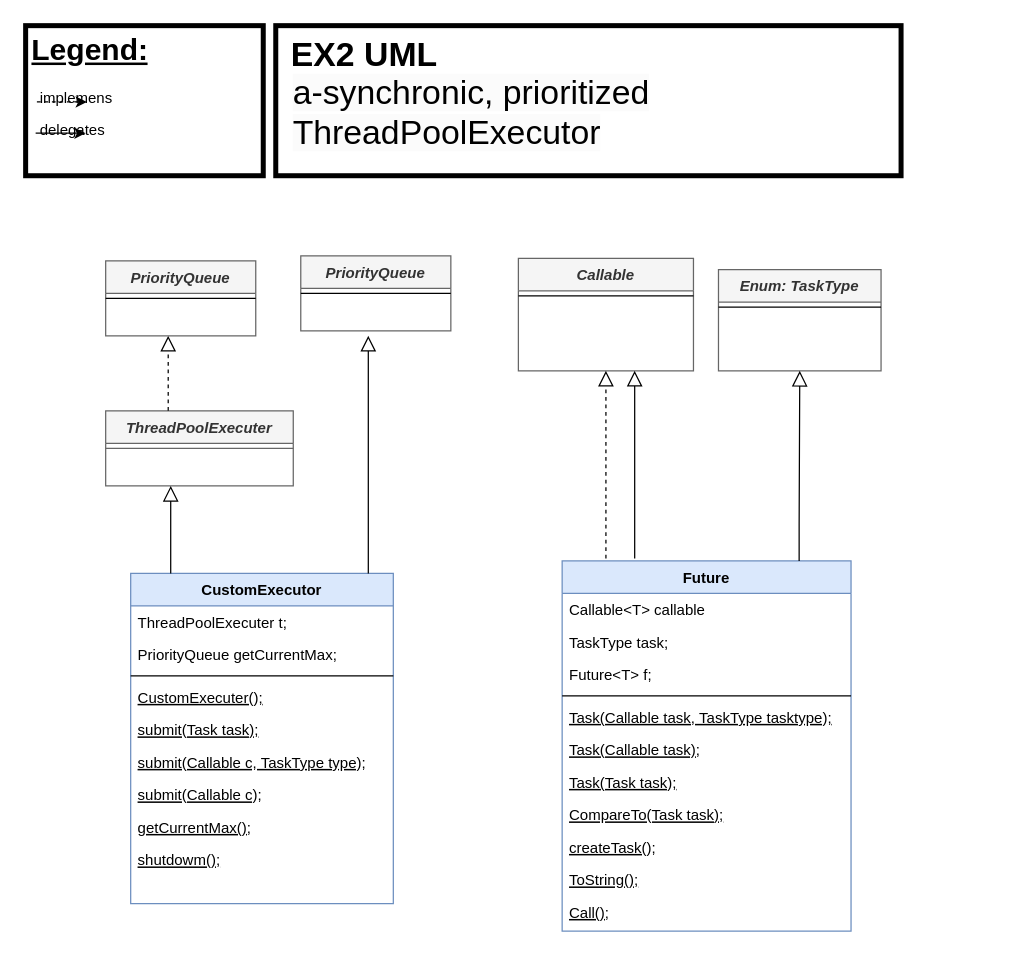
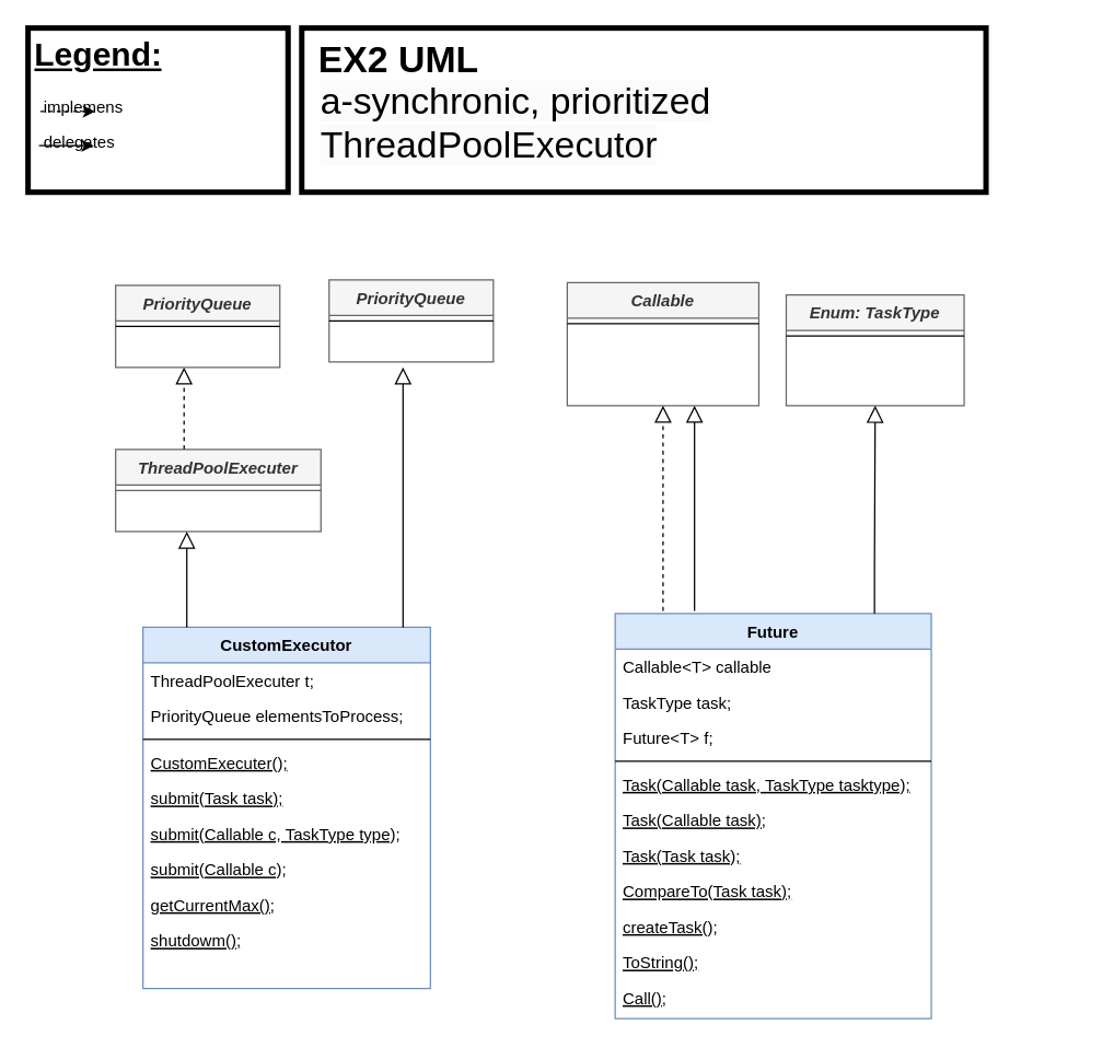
  <mxCell id="0" />
  <mxCell id="1" parent="0" />
  <mxCell id="2" value="ThreadPoolExecuter" style="swimlane;fontStyle=3;align=center;verticalAlign=top;childLayout=stackLayout;horizontal=1;startSize=26;horizontalStack=0;resizeParent=1;resizeLast=0;collapsible=1;marginBottom=0;rounded=0;shadow=0;strokeWidth=1;fillColor=#f5f5f5;fontColor=#333333;strokeColor=#666666;" parent="1" vertex="1"><mxGeometry x="84" y="328" width="150" height="60" as="geometry"><mxRectangle x="230" y="140" width="160" height="26" as="alternateBounds" /></mxGeometry></mxCell>
  <mxCell id="3" value="" style="line;html=1;strokeWidth=1;align=left;verticalAlign=middle;spacingTop=-1;spacingLeft=3;spacingRight=3;rotatable=0;labelPosition=right;points=[];portConstraint=eastwest;fillColor=#f5f5f5;fontColor=#333333;strokeColor=#666666;" parent="2" vertex="1"><mxGeometry y="26" width="150" height="8" as="geometry" /></mxCell>
  <mxCell id="4" value="CustomExecutor" style="swimlane;fontStyle=1;align=center;verticalAlign=top;childLayout=stackLayout;horizontal=1;startSize=26;horizontalStack=0;resizeParent=1;resizeLast=0;collapsible=1;marginBottom=0;rounded=0;shadow=0;strokeWidth=1;fillColor=#dae8fc;strokeColor=#6c8ebf;" parent="1" vertex="1"><mxGeometry x="104" y="458" width="210" height="264" as="geometry"><mxRectangle x="130" y="380" width="160" height="26" as="alternateBounds" /></mxGeometry></mxCell>
  <mxCell id="5" value="ThreadPoolExecuter t;" style="text;align=left;verticalAlign=top;spacingLeft=4;spacingRight=4;overflow=hidden;rotatable=0;points=[[0,0.5],[1,0.5]];portConstraint=eastwest;" parent="4" vertex="1"><mxGeometry y="26" width="210" height="26" as="geometry" /></mxCell>
- <mxCell id="6" value="PriorityQueue getCurrentMax;" style="text;align=left;verticalAlign=top;spacingLeft=4;spacingRight=4;overflow=hidden;rotatable=0;points=[[0,0.5],[1,0.5]];portConstraint=eastwest;rounded=0;shadow=0;html=0;" parent="4" vertex="1"><mxGeometry y="52" width="210" height="26" as="geometry" /></mxCell>
+ <mxCell id="6" value="PriorityQueue elementsToProcess;" style="text;align=left;verticalAlign=top;spacingLeft=4;spacingRight=4;overflow=hidden;rotatable=0;points=[[0,0.5],[1,0.5]];portConstraint=eastwest;rounded=0;shadow=0;html=0;" parent="4" vertex="1"><mxGeometry y="52" width="210" height="26" as="geometry" /></mxCell>
  <mxCell id="7" value="" style="line;html=1;strokeWidth=1;align=left;verticalAlign=middle;spacingTop=-1;spacingLeft=3;spacingRight=3;rotatable=0;labelPosition=right;points=[];portConstraint=eastwest;" parent="4" vertex="1"><mxGeometry y="78" width="210" height="8" as="geometry" /></mxCell>
  <mxCell id="8" value="CustomExecuter();" style="text;align=left;verticalAlign=top;spacingLeft=4;spacingRight=4;overflow=hidden;rotatable=0;points=[[0,0.5],[1,0.5]];portConstraint=eastwest;fontStyle=4" vertex="1" parent="4"><mxGeometry y="86" width="210" height="26" as="geometry" /></mxCell>
  <mxCell id="9" value="submit(Task task);" style="text;align=left;verticalAlign=top;spacingLeft=4;spacingRight=4;overflow=hidden;rotatable=0;points=[[0,0.5],[1,0.5]];portConstraint=eastwest;fontStyle=4" parent="4" vertex="1"><mxGeometry y="112" width="210" height="26" as="geometry" /></mxCell>
  <mxCell id="10" value="submit(Callable c, TaskType type);&#10;&#10;" style="text;align=left;verticalAlign=top;spacingLeft=4;spacingRight=4;overflow=hidden;rotatable=0;points=[[0,0.5],[1,0.5]];portConstraint=eastwest;fontStyle=4" parent="4" vertex="1"><mxGeometry y="138" width="210" height="26" as="geometry" /></mxCell>
  <mxCell id="11" value="submit(Callable c);&#10;&#10;" style="text;align=left;verticalAlign=top;spacingLeft=4;spacingRight=4;overflow=hidden;rotatable=0;points=[[0,0.5],[1,0.5]];portConstraint=eastwest;fontStyle=4" vertex="1" parent="4"><mxGeometry y="164" width="210" height="26" as="geometry" /></mxCell>
  <mxCell id="12" value="getCurrentMax();" style="text;align=left;verticalAlign=top;spacingLeft=4;spacingRight=4;overflow=hidden;rotatable=0;points=[[0,0.5],[1,0.5]];portConstraint=eastwest;fontStyle=4" vertex="1" parent="4"><mxGeometry y="190" width="210" height="26" as="geometry" /></mxCell>
  <mxCell id="13" value="shutdowm();" style="text;align=left;verticalAlign=top;spacingLeft=4;spacingRight=4;overflow=hidden;rotatable=0;points=[[0,0.5],[1,0.5]];portConstraint=eastwest;fontStyle=4" vertex="1" parent="4"><mxGeometry y="216" width="210" height="26" as="geometry" /></mxCell>
  <mxCell id="14" value="" style="endArrow=block;endSize=10;endFill=0;shadow=0;strokeWidth=1;rounded=0;edgeStyle=elbowEdgeStyle;elbow=vertical;" parent="1" edge="1"><mxGeometry width="160" relative="1" as="geometry"><mxPoint x="136" y="458" as="sourcePoint" /><mxPoint x="136" y="388" as="targetPoint" /><Array as="points"><mxPoint x="136" y="428" /><mxPoint x="126" y="438" /></Array></mxGeometry></mxCell>
  <mxCell id="15" value="Callable" style="swimlane;fontStyle=3;align=center;verticalAlign=top;childLayout=stackLayout;horizontal=1;startSize=26;horizontalStack=0;resizeParent=1;resizeLast=0;collapsible=1;marginBottom=0;rounded=0;shadow=0;strokeWidth=1;fillColor=#f5f5f5;fontColor=#333333;strokeColor=#666666;" vertex="1" parent="1"><mxGeometry x="414" y="206" width="140" height="90" as="geometry"><mxRectangle x="230" y="140" width="160" height="26" as="alternateBounds" /></mxGeometry></mxCell>
  <mxCell id="16" value="" style="line;html=1;strokeWidth=1;align=left;verticalAlign=middle;spacingTop=-1;spacingLeft=3;spacingRight=3;rotatable=0;labelPosition=right;points=[];portConstraint=eastwest;" vertex="1" parent="15"><mxGeometry y="26" width="140" height="8" as="geometry" /></mxCell>
  <mxCell id="17" value="Future" style="swimlane;fontStyle=1;align=center;verticalAlign=top;childLayout=stackLayout;horizontal=1;startSize=26;horizontalStack=0;resizeParent=1;resizeLast=0;collapsible=1;marginBottom=0;rounded=0;shadow=0;strokeWidth=1;fillColor=#dae8fc;strokeColor=#6c8ebf;" vertex="1" parent="1"><mxGeometry x="449" y="448" width="231" height="296" as="geometry"><mxRectangle x="130" y="380" width="160" height="26" as="alternateBounds" /></mxGeometry></mxCell>
  <mxCell id="18" value="Callable&lt;T&gt; callable" style="text;align=left;verticalAlign=top;spacingLeft=4;spacingRight=4;overflow=hidden;rotatable=0;points=[[0,0.5],[1,0.5]];portConstraint=eastwest;" vertex="1" parent="17"><mxGeometry y="26" width="231" height="26" as="geometry" /></mxCell>
  <mxCell id="19" value="TaskType task;" style="text;align=left;verticalAlign=top;spacingLeft=4;spacingRight=4;overflow=hidden;rotatable=0;points=[[0,0.5],[1,0.5]];portConstraint=eastwest;rounded=0;shadow=0;html=0;" vertex="1" parent="17"><mxGeometry y="52" width="231" height="26" as="geometry" /></mxCell>
  <mxCell id="20" value="Future&lt;T&gt; f;" style="text;align=left;verticalAlign=top;spacingLeft=4;spacingRight=4;overflow=hidden;rotatable=0;points=[[0,0.5],[1,0.5]];portConstraint=eastwest;rounded=0;shadow=0;html=0;" vertex="1" parent="17"><mxGeometry y="78" width="231" height="26" as="geometry" /></mxCell>
  <mxCell id="21" value="" style="line;html=1;strokeWidth=1;align=left;verticalAlign=middle;spacingTop=-1;spacingLeft=3;spacingRight=3;rotatable=0;labelPosition=right;points=[];portConstraint=eastwest;" vertex="1" parent="17"><mxGeometry y="104" width="231" height="8" as="geometry" /></mxCell>
  <mxCell id="22" value="Task(Callable task, TaskType tasktype);" style="text;align=left;verticalAlign=top;spacingLeft=4;spacingRight=4;overflow=hidden;rotatable=0;points=[[0,0.5],[1,0.5]];portConstraint=eastwest;fontStyle=4" vertex="1" parent="17"><mxGeometry y="112" width="231" height="26" as="geometry" /></mxCell>
  <mxCell id="23" value="Task(Callable task);" style="text;align=left;verticalAlign=top;spacingLeft=4;spacingRight=4;overflow=hidden;rotatable=0;points=[[0,0.5],[1,0.5]];portConstraint=eastwest;fontStyle=4" vertex="1" parent="17"><mxGeometry y="138" width="231" height="26" as="geometry" /></mxCell>
  <mxCell id="24" value="Task(Task task);" style="text;align=left;verticalAlign=top;spacingLeft=4;spacingRight=4;overflow=hidden;rotatable=0;points=[[0,0.5],[1,0.5]];portConstraint=eastwest;fontStyle=4" vertex="1" parent="17"><mxGeometry y="164" width="231" height="26" as="geometry" /></mxCell>
  <mxCell id="25" value="CompareTo(Task task);" style="text;align=left;verticalAlign=top;spacingLeft=4;spacingRight=4;overflow=hidden;rotatable=0;points=[[0,0.5],[1,0.5]];portConstraint=eastwest;fontStyle=4" vertex="1" parent="17"><mxGeometry y="190" width="231" height="26" as="geometry" /></mxCell>
  <mxCell id="26" value="createTask();" style="text;align=left;verticalAlign=top;spacingLeft=4;spacingRight=4;overflow=hidden;rotatable=0;points=[[0,0.5],[1,0.5]];portConstraint=eastwest;fontStyle=4" vertex="1" parent="17"><mxGeometry y="216" width="231" height="26" as="geometry" /></mxCell>
  <mxCell id="27" value="ToString();" style="text;align=left;verticalAlign=top;spacingLeft=4;spacingRight=4;overflow=hidden;rotatable=0;points=[[0,0.5],[1,0.5]];portConstraint=eastwest;fontStyle=4" vertex="1" parent="17"><mxGeometry y="242" width="231" height="26" as="geometry" /></mxCell>
  <mxCell id="28" value="Call();" style="text;align=left;verticalAlign=top;spacingLeft=4;spacingRight=4;overflow=hidden;rotatable=0;points=[[0,0.5],[1,0.5]];portConstraint=eastwest;fontStyle=4" vertex="1" parent="17"><mxGeometry y="268" width="231" height="28" as="geometry" /></mxCell>
  <mxCell id="29" value="" style="endArrow=block;endSize=10;endFill=0;shadow=0;strokeWidth=1;rounded=0;edgeStyle=elbowEdgeStyle;elbow=vertical;dashed=1;" edge="1" parent="1"><mxGeometry width="160" relative="1" as="geometry"><mxPoint x="484" y="446" as="sourcePoint" /><mxPoint x="484" y="296" as="targetPoint" /></mxGeometry></mxCell>
  <mxCell id="30" value="" style="endArrow=block;endSize=10;endFill=0;shadow=0;strokeWidth=1;rounded=0;edgeStyle=elbowEdgeStyle;elbow=vertical;" edge="1" parent="1"><mxGeometry width="160" relative="1" as="geometry"><mxPoint x="294" y="458" as="sourcePoint" /><mxPoint x="294" y="268" as="targetPoint" /><Array as="points"><mxPoint x="294" y="428" /><mxPoint x="264" y="438" /></Array></mxGeometry></mxCell>
  <mxCell id="31" value="PriorityQueue" style="swimlane;fontStyle=3;align=center;verticalAlign=top;childLayout=stackLayout;horizontal=1;startSize=26;horizontalStack=0;resizeParent=1;resizeLast=0;collapsible=1;marginBottom=0;rounded=0;shadow=0;strokeWidth=1;fillColor=#f5f5f5;fontColor=#333333;strokeColor=#666666;" vertex="1" parent="1"><mxGeometry x="240" y="204" width="120" height="60" as="geometry"><mxRectangle x="230" y="140" width="160" height="26" as="alternateBounds" /></mxGeometry></mxCell>
  <mxCell id="32" value="" style="line;html=1;strokeWidth=1;align=left;verticalAlign=middle;spacingTop=-1;spacingLeft=3;spacingRight=3;rotatable=0;labelPosition=right;points=[];portConstraint=eastwest;" vertex="1" parent="31"><mxGeometry y="26" width="120" height="8" as="geometry" /></mxCell>
  <mxCell id="33" value="" style="endArrow=block;endSize=10;endFill=0;shadow=0;strokeWidth=1;rounded=0;edgeStyle=elbowEdgeStyle;elbow=vertical;dashed=1;" edge="1" parent="1"><mxGeometry width="160" relative="1" as="geometry"><mxPoint x="134" y="328" as="sourcePoint" /><mxPoint x="134" y="268" as="targetPoint" /><Array as="points"><mxPoint x="144" y="308" /><mxPoint x="114" y="258" /></Array></mxGeometry></mxCell>
  <mxCell id="34" value="PriorityQueue" style="swimlane;fontStyle=3;align=center;verticalAlign=top;childLayout=stackLayout;horizontal=1;startSize=26;horizontalStack=0;resizeParent=1;resizeLast=0;collapsible=1;marginBottom=0;rounded=0;shadow=0;strokeWidth=1;fillColor=#f5f5f5;fontColor=#333333;strokeColor=#666666;" vertex="1" parent="1"><mxGeometry x="84" y="208" width="120" height="60" as="geometry"><mxRectangle x="230" y="140" width="160" height="26" as="alternateBounds" /></mxGeometry></mxCell>
  <mxCell id="35" value="" style="line;html=1;strokeWidth=1;align=left;verticalAlign=middle;spacingTop=-1;spacingLeft=3;spacingRight=3;rotatable=0;labelPosition=right;points=[];portConstraint=eastwest;" vertex="1" parent="34"><mxGeometry y="26" width="120" height="8" as="geometry" /></mxCell>
  <mxCell id="36" value="Enum: TaskType" style="swimlane;fontStyle=3;align=center;verticalAlign=top;childLayout=stackLayout;horizontal=1;startSize=26;horizontalStack=0;resizeParent=1;resizeLast=0;collapsible=1;marginBottom=0;rounded=0;shadow=0;strokeWidth=1;fillColor=#f5f5f5;fontColor=#333333;strokeColor=#666666;" vertex="1" parent="1"><mxGeometry x="574" y="215" width="130" height="81" as="geometry"><mxRectangle x="230" y="140" width="160" height="26" as="alternateBounds" /></mxGeometry></mxCell>
  <mxCell id="37" value="" style="line;html=1;strokeWidth=1;align=left;verticalAlign=middle;spacingTop=-1;spacingLeft=3;spacingRight=3;rotatable=0;labelPosition=right;points=[];portConstraint=eastwest;" vertex="1" parent="36"><mxGeometry y="26" width="130" height="8" as="geometry" /></mxCell>
  <mxCell id="38" value="" style="endArrow=block;endSize=10;endFill=0;shadow=0;strokeWidth=1;rounded=0;edgeStyle=elbowEdgeStyle;elbow=vertical;" edge="1" parent="1"><mxGeometry width="160" relative="1" as="geometry"><mxPoint x="638.5" y="448" as="sourcePoint" /><mxPoint x="639" y="296" as="targetPoint" /><Array as="points"><mxPoint x="638.5" y="418" /><mxPoint x="608.5" y="428" /></Array></mxGeometry></mxCell>
  <mxCell id="39" value="" style="endArrow=block;endSize=10;endFill=0;shadow=0;strokeWidth=1;rounded=0;edgeStyle=elbowEdgeStyle;elbow=vertical;" edge="1" parent="1"><mxGeometry width="160" relative="1" as="geometry"><mxPoint x="507" y="446" as="sourcePoint" /><mxPoint x="507" y="296" as="targetPoint" /><Array as="points"><mxPoint x="507" y="416" /><mxPoint x="497" y="426" /></Array></mxGeometry></mxCell>
  <mxCell id="40" value="&lt;h1&gt;&lt;u&gt;Legend:&lt;/u&gt;&lt;/h1&gt;&lt;p&gt;&lt;span style=&quot;&quot;&gt; &lt;/span&gt;&lt;span style=&quot;&quot;&gt; &lt;/span&gt;&lt;span style=&quot;white-space: pre;&quot;&gt; &lt;/span&gt;&lt;span style=&quot;white-space: pre;&quot;&gt; &lt;/span&gt;implemens&lt;/p&gt;&lt;p&gt;&lt;span style=&quot;white-space: pre;&quot;&gt; &lt;/span&gt;&lt;span style=&quot;white-space: pre;&quot;&gt; &lt;/span&gt;delegates&lt;br&gt;&lt;/p&gt;" style="text;html=1;strokeColor=default;fillColor=none;spacing=5;spacingTop=-20;whiteSpace=wrap;overflow=hidden;rounded=0;strokeWidth=4;" vertex="1" parent="1"><mxGeometry x="20" y="20" width="190" height="120" as="geometry" /></mxCell>
  <mxCell id="41" value="" style="endArrow=classic;html=1;rounded=0;dashed=1;" edge="1" parent="1"><mxGeometry width="50" height="50" relative="1" as="geometry"><mxPoint x="29" y="81" as="sourcePoint" /><mxPoint x="69" y="81" as="targetPoint" /></mxGeometry></mxCell>
  <mxCell id="42" value="" style="endArrow=classic;html=1;rounded=0;" edge="1" parent="1"><mxGeometry width="50" height="50" relative="1" as="geometry"><mxPoint x="28" y="106" as="sourcePoint" /><mxPoint x="68" y="106" as="targetPoint" /></mxGeometry></mxCell>
  <mxCell id="43" value="&lt;h1 style=&quot;font-size: 27px;&quot;&gt;&lt;span style=&quot;background-color: initial;&quot;&gt;&amp;nbsp;&lt;/span&gt;EX2 UML&lt;/h1&gt;&lt;br&gt;&lt;h1 style=&quot;font-size: 27px;&quot;&gt;&lt;span style=&quot;background-color: initial; font-weight: normal;&quot;&gt;&amp;nbsp;&lt;/span&gt;&lt;span style=&quot;background-color: initial; font-weight: normal;&quot;&gt; &lt;/span&gt;&lt;/h1&gt;" style="text;html=1;strokeColor=default;fillColor=none;spacing=5;spacingTop=-20;whiteSpace=wrap;overflow=hidden;rounded=0;strokeWidth=4;" vertex="1" parent="1"><mxGeometry x="220" y="20" width="500" height="120" as="geometry" /></mxCell>
  <mxCell id="44" value="&lt;span style=&quot;color: rgb(0, 0, 0); font-family: Helvetica; font-size: 27px; font-style: normal; font-variant-ligatures: normal; font-variant-caps: normal; font-weight: 400; letter-spacing: normal; orphans: 2; text-align: left; text-indent: 0px; text-transform: none; widows: 2; word-spacing: 0px; -webkit-text-stroke-width: 0px; background-color: rgb(251, 251, 251); text-decoration-thickness: initial; text-decoration-style: initial; text-decoration-color: initial; float: none; display: inline !important;&quot;&gt;a-synchronic, prioritized &lt;br&gt;ThreadPoolExecutor&lt;/span&gt;" style="text;whiteSpace=wrap;html=1;fontSize=27;" vertex="1" parent="1"><mxGeometry x="232" y="51" width="560" height="90" as="geometry" /></mxCell>
